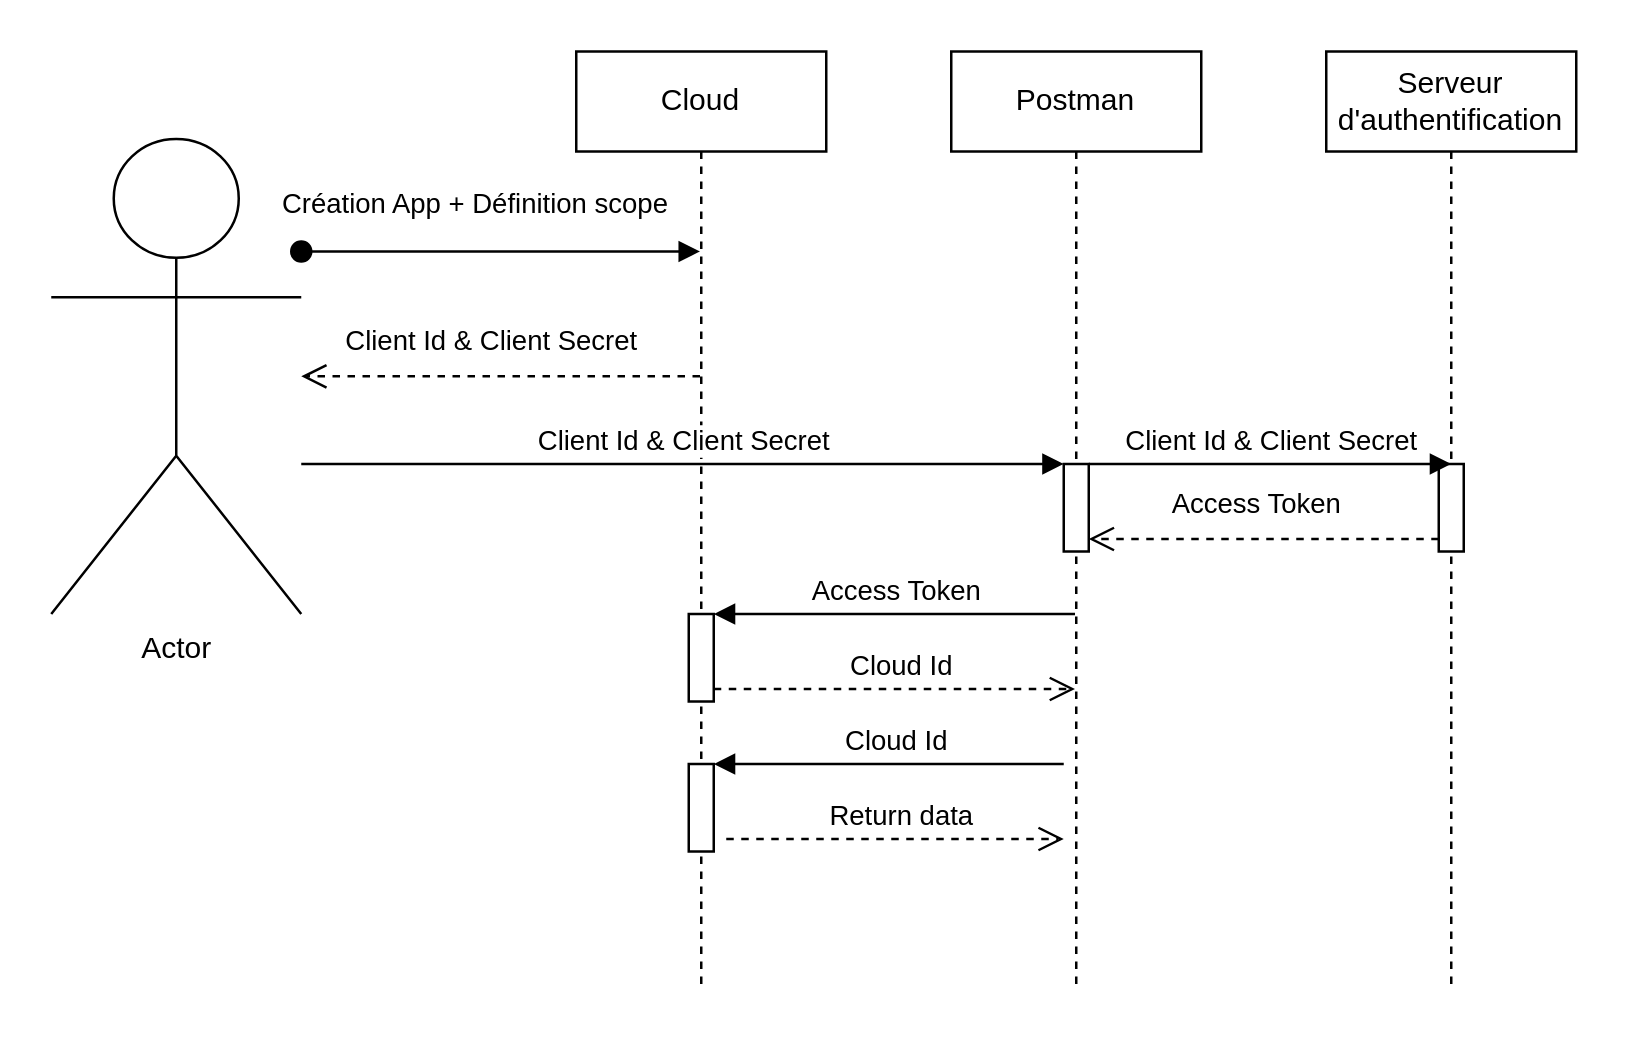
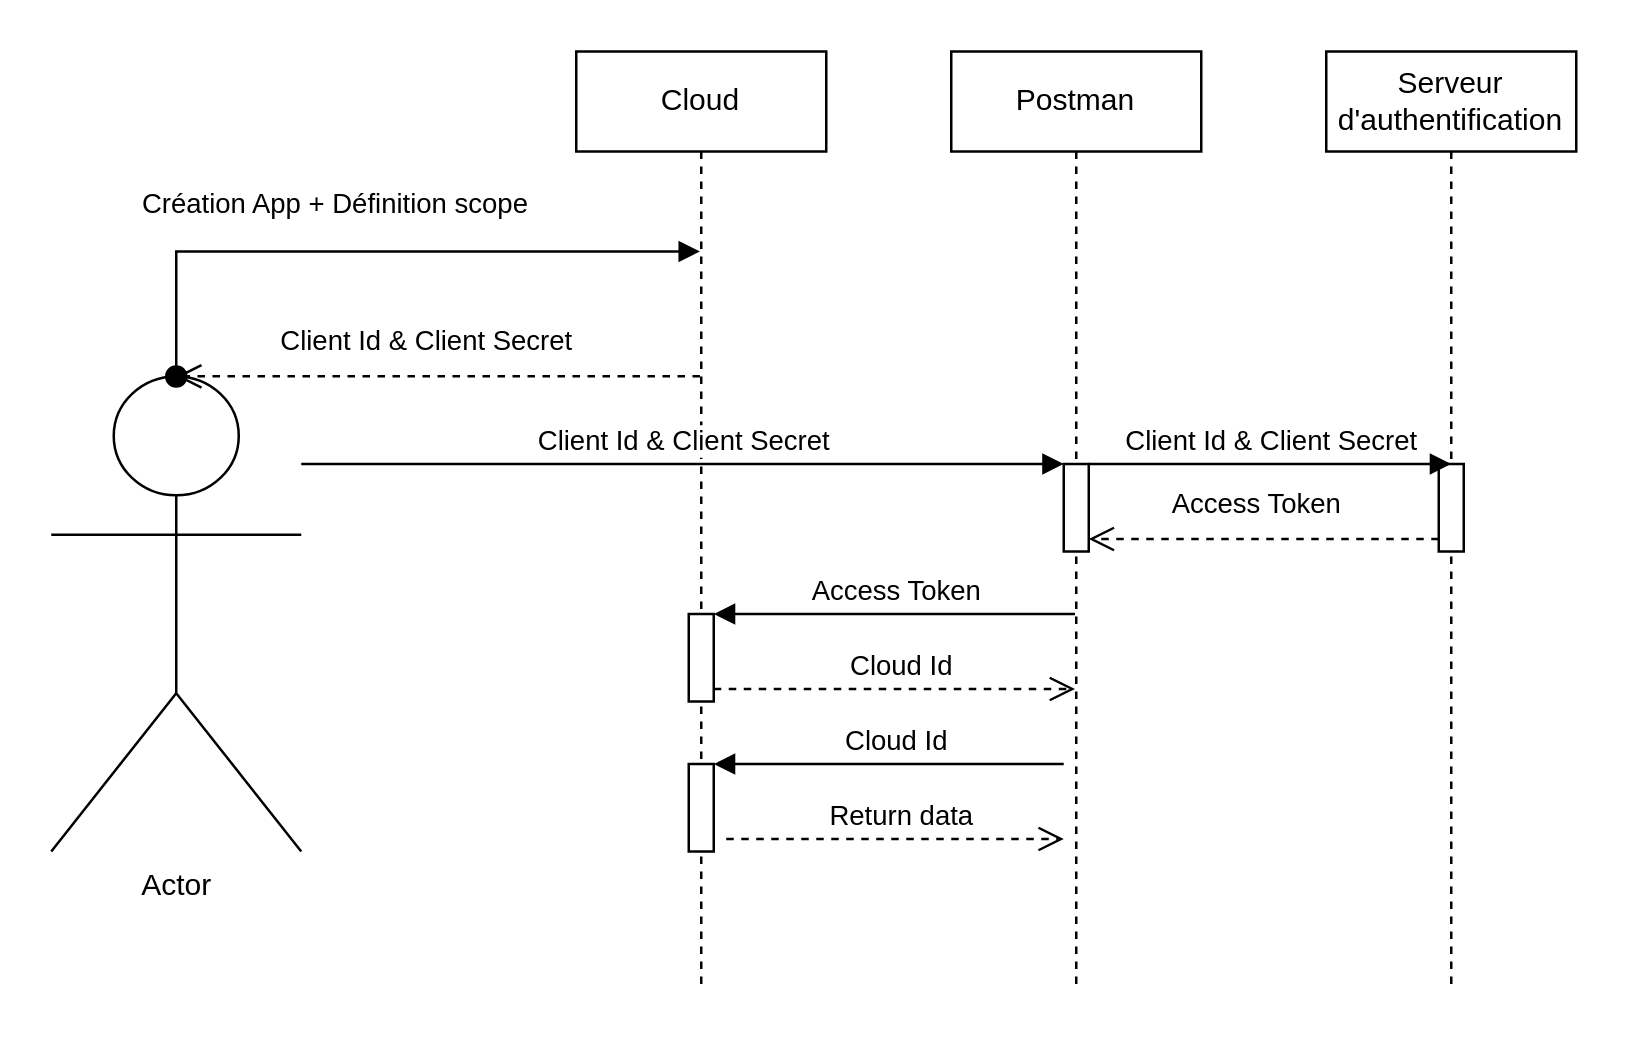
  <mxCell id="0" />
  <mxCell id="1" parent="0" />
  <mxCell id="2" value="Cloud" style="shape=umlLifeline;perimeter=lifelinePerimeter;whiteSpace=wrap;html=1;container=0;dropTarget=0;collapsible=0;recursiveResize=0;outlineConnect=0;portConstraint=eastwest;newEdgeStyle={&quot;edgeStyle&quot;:&quot;elbowEdgeStyle&quot;,&quot;elbow&quot;:&quot;vertical&quot;,&quot;curved&quot;:0,&quot;rounded&quot;:0};" parent="1" vertex="1"><mxGeometry x="230" y="20" width="100" height="375" as="geometry" /></mxCell>
  <mxCell id="3" value="" style="html=1;points=[];perimeter=orthogonalPerimeter;outlineConnect=0;targetShapes=umlLifeline;portConstraint=eastwest;newEdgeStyle={&quot;edgeStyle&quot;:&quot;elbowEdgeStyle&quot;,&quot;elbow&quot;:&quot;vertical&quot;,&quot;curved&quot;:0,&quot;rounded&quot;:0};" vertex="1" parent="2"><mxGeometry x="45" y="225" width="10" height="35" as="geometry" /></mxCell>
  <mxCell id="4" value="" style="html=1;points=[];perimeter=orthogonalPerimeter;outlineConnect=0;targetShapes=umlLifeline;portConstraint=eastwest;newEdgeStyle={&quot;edgeStyle&quot;:&quot;elbowEdgeStyle&quot;,&quot;elbow&quot;:&quot;vertical&quot;,&quot;curved&quot;:0,&quot;rounded&quot;:0};" vertex="1" parent="2"><mxGeometry x="45" y="285" width="10" height="35" as="geometry" /></mxCell>
  <mxCell id="5" value="Postman" style="shape=umlLifeline;perimeter=lifelinePerimeter;whiteSpace=wrap;html=1;container=0;dropTarget=0;collapsible=0;recursiveResize=0;outlineConnect=0;portConstraint=eastwest;newEdgeStyle={&quot;edgeStyle&quot;:&quot;elbowEdgeStyle&quot;,&quot;elbow&quot;:&quot;vertical&quot;,&quot;curved&quot;:0,&quot;rounded&quot;:0};" parent="1" vertex="1"><mxGeometry x="380" y="20" width="100" height="375" as="geometry" /></mxCell>
  <mxCell id="6" value="" style="html=1;points=[];perimeter=orthogonalPerimeter;outlineConnect=0;targetShapes=umlLifeline;portConstraint=eastwest;newEdgeStyle={&quot;edgeStyle&quot;:&quot;elbowEdgeStyle&quot;,&quot;elbow&quot;:&quot;vertical&quot;,&quot;curved&quot;:0,&quot;rounded&quot;:0};" vertex="1" parent="5"><mxGeometry x="45" y="165" width="10" height="35" as="geometry" /></mxCell>
  <mxCell id="7" value="Serveur d'authentification" style="shape=umlLifeline;perimeter=lifelinePerimeter;whiteSpace=wrap;html=1;container=0;dropTarget=0;collapsible=0;recursiveResize=0;outlineConnect=0;portConstraint=eastwest;newEdgeStyle={&quot;edgeStyle&quot;:&quot;elbowEdgeStyle&quot;,&quot;elbow&quot;:&quot;vertical&quot;,&quot;curved&quot;:0,&quot;rounded&quot;:0};" parent="1" vertex="1"><mxGeometry x="530" y="20" width="100" height="375" as="geometry" /></mxCell>
  <mxCell id="8" value="" style="html=1;points=[];perimeter=orthogonalPerimeter;outlineConnect=0;targetShapes=umlLifeline;portConstraint=eastwest;newEdgeStyle={&quot;edgeStyle&quot;:&quot;elbowEdgeStyle&quot;,&quot;elbow&quot;:&quot;vertical&quot;,&quot;curved&quot;:0,&quot;rounded&quot;:0};" vertex="1" parent="7"><mxGeometry x="45" y="165" width="10" height="35" as="geometry" /></mxCell>
- <mxCell id="9" value="Actor" style="shape=umlActor;verticalLabelPosition=bottom;verticalAlign=top;html=1;" parent="1" vertex="1"><mxGeometry x="20" y="55" width="100" height="190" as="geometry" /></mxCell>
+ <mxCell id="9" value="Actor" style="shape=umlActor;verticalLabelPosition=bottom;verticalAlign=top;html=1;" parent="1" vertex="1"><mxGeometry x="20" y="150" width="100" height="190" as="geometry" /></mxCell>
  <mxCell id="10" value="Création App + Définition scope&amp;nbsp;" style="html=1;verticalAlign=bottom;startArrow=oval;endArrow=block;startSize=8;edgeStyle=elbowEdgeStyle;elbow=vertical;curved=0;rounded=0;" parent="1" target="2" edge="1" source="9"><mxGeometry x="-0.111" y="10" relative="1" as="geometry"><mxPoint x="145" y="110" as="sourcePoint" /><mxPoint as="offset" /><Array as="points"><mxPoint x="195" y="100" /></Array><mxPoint x="225" y="100" as="targetPoint" /></mxGeometry></mxCell>
  <mxCell id="11" value="Client Id &amp;amp; Client Secret" style="html=1;verticalAlign=bottom;endArrow=open;dashed=1;endSize=8;edgeStyle=elbowEdgeStyle;elbow=vertical;curved=0;rounded=0;" edge="1" parent="1" source="2" target="9"><mxGeometry x="0.048" y="-5" relative="1" as="geometry"><mxPoint x="130" y="155" as="targetPoint" /><Array as="points"><mxPoint x="130" y="149.92" /></Array><mxPoint x="225" y="149.92" as="sourcePoint" /><mxPoint as="offset" /></mxGeometry></mxCell>
  <mxCell id="12" value="Client Id &amp;amp; Client Secret" style="html=1;verticalAlign=bottom;endArrow=block;edgeStyle=elbowEdgeStyle;elbow=vertical;curved=0;rounded=0;" edge="1" parent="1" source="9" target="6"><mxGeometry relative="1" as="geometry"><mxPoint x="230" y="185" as="sourcePoint" /><Array as="points"><mxPoint x="315" y="185" /></Array><mxPoint x="420" y="185" as="targetPoint" /></mxGeometry></mxCell>
  <mxCell id="13" value="Client Id &amp;amp; Client Secret" style="html=1;verticalAlign=bottom;endArrow=block;edgeStyle=elbowEdgeStyle;elbow=vertical;curved=0;rounded=0;" edge="1" parent="1" source="6"><mxGeometry relative="1" as="geometry"><mxPoint x="440" y="195" as="sourcePoint" /><Array as="points"><mxPoint x="495" y="185" /></Array><mxPoint x="580" y="185" as="targetPoint" /></mxGeometry></mxCell>
  <mxCell id="14" value="Access Token" style="html=1;verticalAlign=bottom;endArrow=open;dashed=1;endSize=8;edgeStyle=elbowEdgeStyle;elbow=vertical;curved=0;rounded=0;" edge="1" parent="1" source="8" target="6"><mxGeometry x="0.048" y="-5" relative="1" as="geometry"><mxPoint x="440" y="215" as="targetPoint" /><Array as="points"><mxPoint x="540" y="215" /><mxPoint x="520" y="225" /><mxPoint x="520" y="215" /></Array><mxPoint x="565" y="215" as="sourcePoint" /><mxPoint as="offset" /></mxGeometry></mxCell>
  <mxCell id="15" value="Access Token" style="html=1;verticalAlign=bottom;endArrow=block;edgeStyle=elbowEdgeStyle;elbow=vertical;curved=0;rounded=0;" edge="1" parent="1" source="5" target="3"><mxGeometry relative="1" as="geometry"><mxPoint x="270" y="245" as="sourcePoint" /><Array as="points"><mxPoint x="345" y="245" /></Array><mxPoint x="290" y="245" as="targetPoint" /></mxGeometry></mxCell>
  <mxCell id="16" value="Cloud Id" style="html=1;verticalAlign=bottom;endArrow=open;dashed=1;endSize=8;edgeStyle=elbowEdgeStyle;elbow=vertical;curved=0;rounded=0;" edge="1" parent="1" source="3" target="5"><mxGeometry x="0.038" relative="1" as="geometry"><mxPoint x="300" y="285" as="targetPoint" /><Array as="points"><mxPoint x="320" y="275" /><mxPoint x="405" y="285" /><mxPoint x="385" y="295" /><mxPoint x="385" y="285" /></Array><mxPoint x="440" y="285" as="sourcePoint" /><mxPoint as="offset" /></mxGeometry></mxCell>
  <mxCell id="17" value="Cloud Id" style="html=1;verticalAlign=bottom;endArrow=block;edgeStyle=elbowEdgeStyle;elbow=vertical;curved=0;rounded=0;" edge="1" parent="1" target="4"><mxGeometry x="-0.037" relative="1" as="geometry"><mxPoint x="425" y="305" as="sourcePoint" /><Array as="points"><mxPoint x="340" y="305" /></Array><mxPoint x="290" y="305" as="targetPoint" /><mxPoint as="offset" /></mxGeometry></mxCell>
  <mxCell id="18" value="Return data" style="html=1;verticalAlign=bottom;endArrow=open;dashed=1;endSize=8;edgeStyle=elbowEdgeStyle;elbow=vertical;curved=0;rounded=0;" edge="1" parent="1"><mxGeometry x="0.038" relative="1" as="geometry"><mxPoint x="425" y="335" as="targetPoint" /><Array as="points"><mxPoint x="315" y="335" /><mxPoint x="400" y="345" /><mxPoint x="380" y="355" /><mxPoint x="380" y="345" /></Array><mxPoint x="290" y="335" as="sourcePoint" /><mxPoint as="offset" /></mxGeometry></mxCell>
